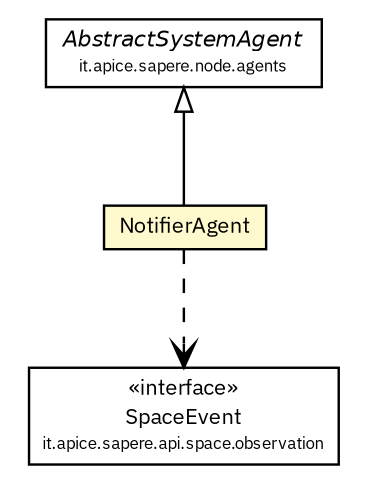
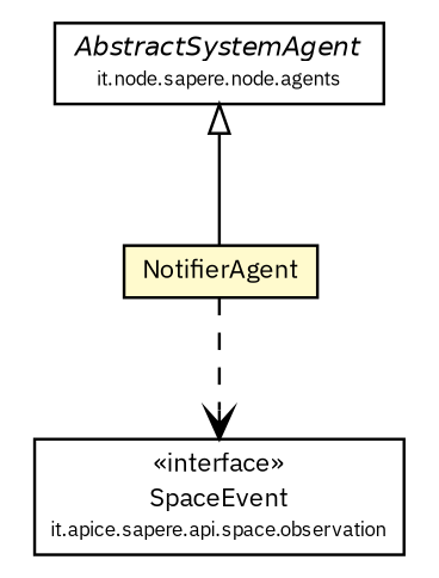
  digraph {
    fontname="IBM Plex Sans"
    node [fontcolor=black fontname="IBM Plex Sans" fontsize=9.0 shape=plaintext]
    edge [fontname="IBM Plex Sans" headport=p labelfontname=Helvetica labelfontsize=10 tailport=p]
-   n1 [label=<<table border="0" cellborder="1" cellspacing="0" cellpadding="2" port="p" href="../../../agents/AbstractSystemAgent.html"> 		<tr><td><table border="0" cellspacing="0" cellpadding="1"> 			<tr><td><font face="Helvetica-Oblique"> AbstractSystemAgent </font></td></tr> 			<tr><td><font point-size="7.0"> it.apice.sapere.node.agents </font></td></tr> 		</table></td></tr> 		</table>>]
+   n1 [label=<<table border="0" cellborder="1" cellspacing="0" cellpadding="2" port="p" href="../../../agents/AbstractSystemAgent.html"> 		<tr><td><table border="0" cellspacing="0" cellpadding="1"> 			<tr><td><font face="Helvetica-Oblique"> AbstractSystemAgent </font></td></tr> 			<tr><td><font point-size="7.0"> it.node.sapere.node.agents </font></td></tr> 		</table></td></tr> 		</table>>]
    n2 [label=<<table border="0" cellborder="1" cellspacing="0" cellpadding="2" port="p" bgcolor="lemonChiffon" href="./NotifierAgent.html"> 		<tr><td><table border="0" cellspacing="0" cellpadding="1"> 			<tr><td> NotifierAgent </td></tr> 		</table></td></tr> 		</table>>]
    n3 [label=<<table border="0" cellborder="1" cellspacing="0" cellpadding="2" port="p" href="http://java.sun.com/j2se/1.4.2/docs/api/it/apice/sapere/api/space/observation/SpaceEvent.html"> 		<tr><td><table border="0" cellspacing="0" cellpadding="1"> 			<tr><td> &laquo;interface&raquo; </td></tr> 			<tr><td> SpaceEvent </td></tr> 			<tr><td><font point-size="7.0"> it.apice.sapere.api.space.observation </font></td></tr> 		</table></td></tr> 		</table>>]
    n1 -> n2 [arrowtail=empty dir=back fontsize=10]
    n2 -> n3 [arrowhead=open color=black fontcolor=black fontsize=10.0 style=dashed]
  }
